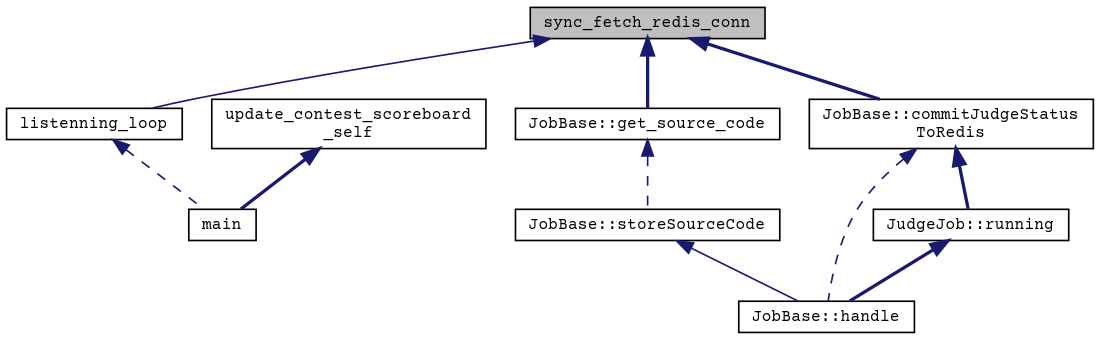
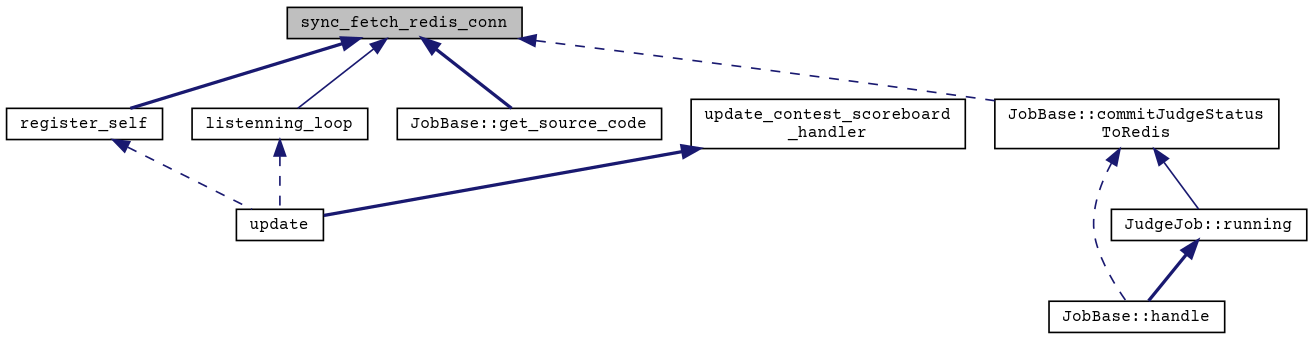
  digraph {
    fontname="Courier Prime"
    rankdir=TB
    node [color=black fillcolor=white fontname="Courier Prime" fontsize=10 shape=record style=filled]
    edge [color=midnightblue dir=back fontname="Courier Prime" fontsize=10 labelfontname=Helvetica labelfontsize=10 style=bold]
    n1 [fillcolor=grey75 fontcolor=black height=0.2 label=sync_fetch_redis_conn width=0.4]
+   n2 [height=0.2 label=register_self width=0.4]
    n3 [height=0.2 label=listenning_loop width=0.4]
    n4 [height=0.2 label="JobBase::get_source_code" width=0.4]
    n5 [height=0.2 label="JobBase::commitJudgeStatus\lToRedis" width=0.4]
-   n6 [height=0.2 label=main width=0.4]
-   n7 [height=0.2 label="update_contest_scoreboard\l_self" width=0.4]
-   n8 [height=0.2 label="JobBase::storeSourceCode" width=0.4]
+   n6 [height=0.2 label=update width=0.4]
+   n7 [height=0.2 label="update_contest_scoreboard\l_handler" width=0.4]
    n9 [height=0.2 label="JobBase::handle" width=0.4]
    n10 [height=0.2 label="JudgeJob::running" width=0.4]
+   n1 -> n2
    n1 -> n3 [style=solid]
    n1 -> n4
-   n1 -> n5
+   n1 -> n5 [style=dashed]
+   n2 -> n6 [style=dashed]
    n3 -> n6 [style=dashed]
-   n4 -> n8 [style=dashed]
    n5 -> n9 [style=dashed]
-   n5 -> n10
+   n5 -> n10 [style=solid]
    n7 -> n6
-   n8 -> n9 [style=solid]
    n10 -> n9
  }
